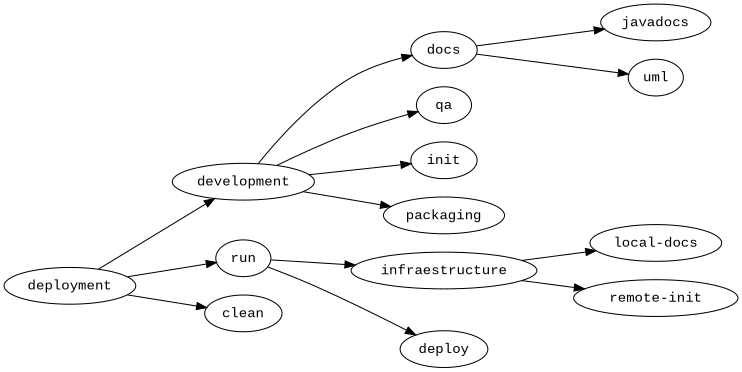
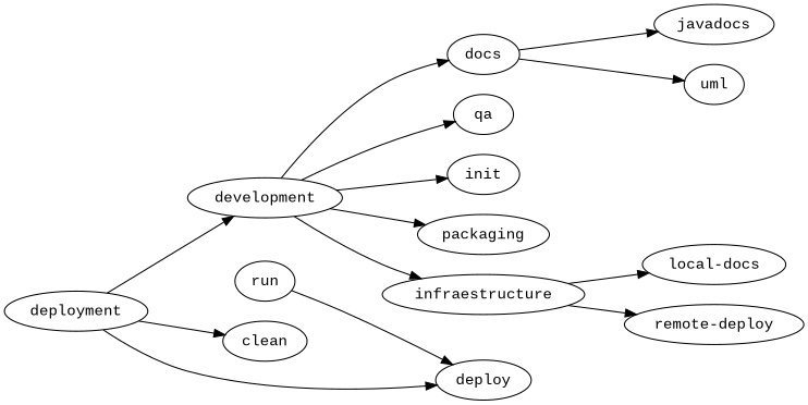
  digraph {
    fontname="Liberation Mono"
    rankdir=LR
    node [fontname="Liberation Mono"]
    edge [fontname="Liberation Mono"]
    development
    init
    infraestructure
    packaging
    docs
    qa
    n7 [label="local-docs"]
-   "remote-init"
+   "remote-init" [label="remote-deploy"]
    javadocs
    uml
    deployment
    run
    clean
    deploy
    development -> init
-   run -> infraestructure
+   development -> infraestructure
    development -> packaging
    development -> docs
    development -> qa
    infraestructure -> n7
    infraestructure -> "remote-init"
    docs -> javadocs
    docs -> uml
    deployment -> development
-   deployment -> run
+   deployment -> deploy
    deployment -> clean
    run -> deploy
  }
